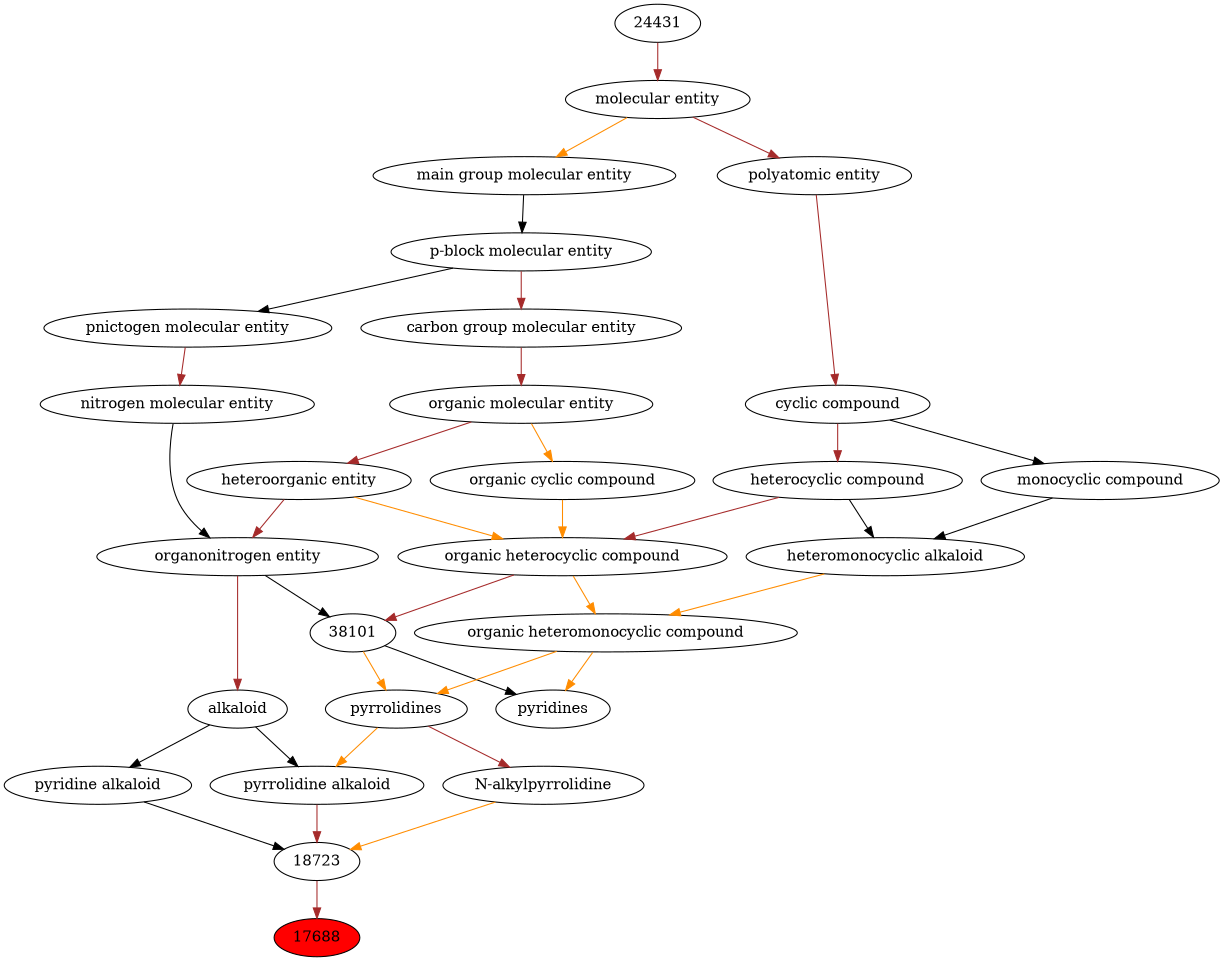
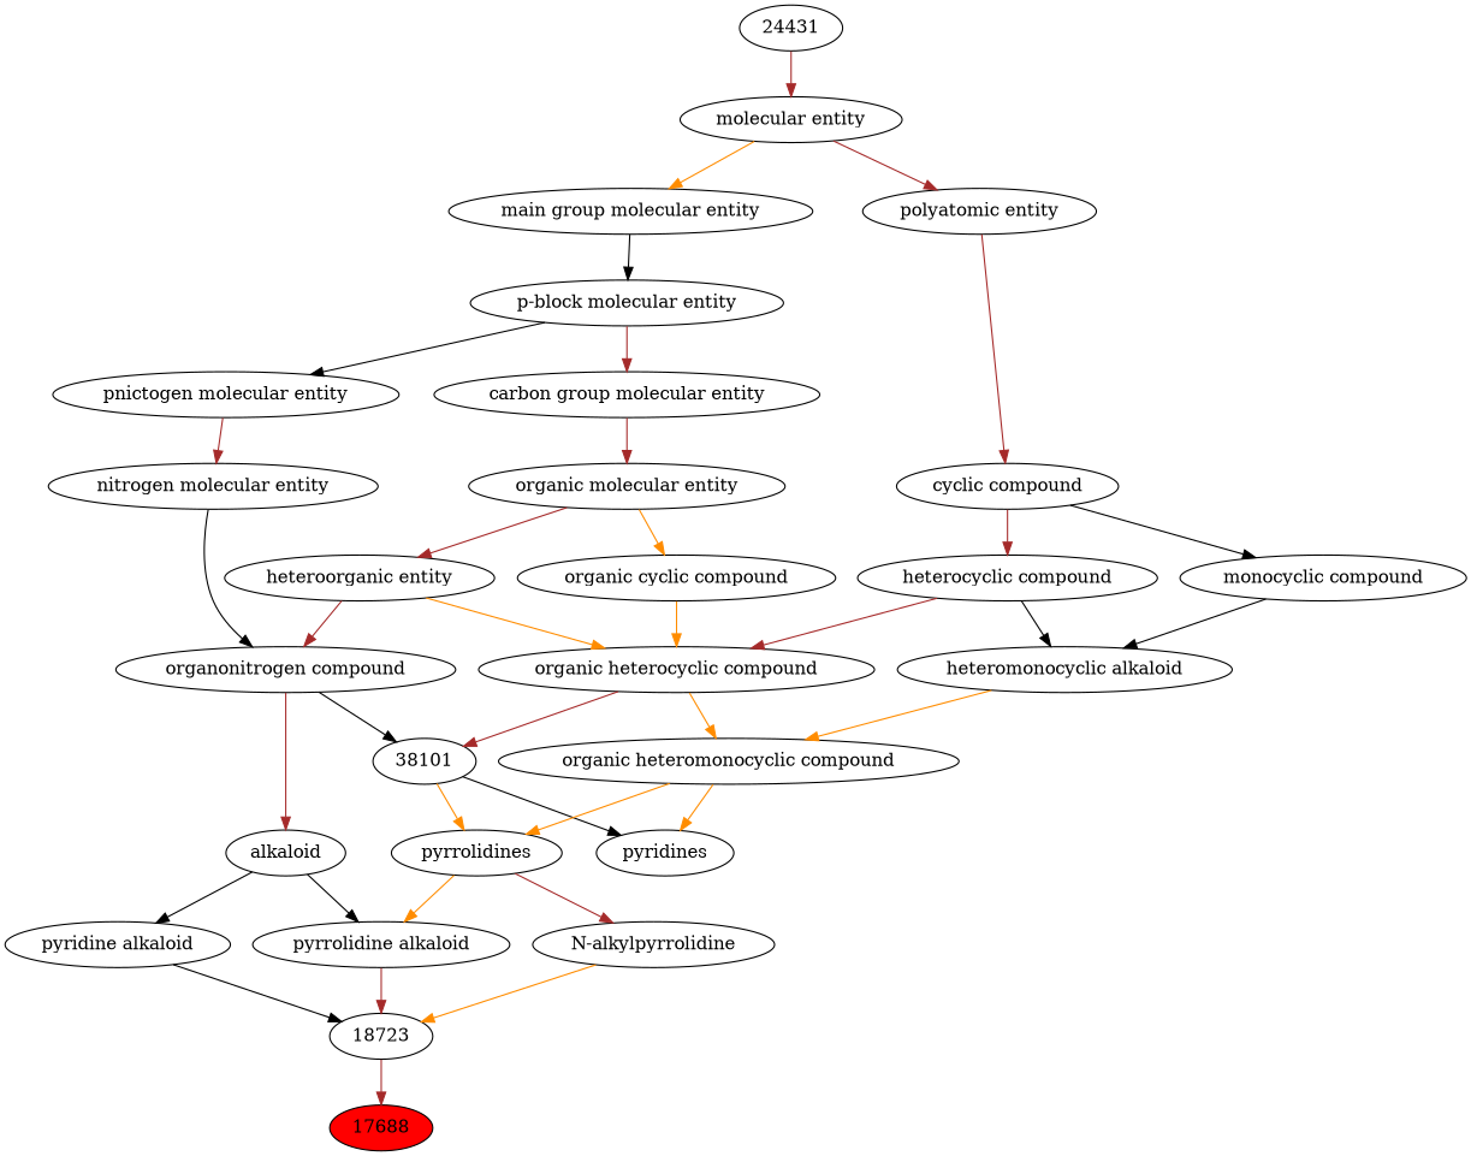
  digraph {
    edge [color=brown]
    n1 [fillcolor=red label=17688 style=filled]
    n2 [label=18723]
    n3 [label="pyridine alkaloid"]
    n4 [label="pyrrolidine alkaloid"]
    n5 [label="N-alkylpyrrolidine"]
    n6 [label=pyridines]
    n7 [label=alkaloid]
    n8 [label=pyrrolidines]
    n9 [label=38101]
    n10 [label="organic heteromonocyclic compound"]
-   n11 [label="organonitrogen entity"]
+   n11 [label="organonitrogen compound"]
    n12 [label="organic heterocyclic compound"]
    n13 [label="heteromonocyclic alkaloid"]
    n14 [label="nitrogen molecular entity"]
    n15 [label="heteroorganic entity"]
    n16 [label="organic cyclic compound"]
    n17 [label="heterocyclic compound"]
    n18 [label="monocyclic compound"]
    n19 [label="pnictogen molecular entity"]
    n20 [label="organic molecular entity"]
    n21 [label="cyclic compound"]
    n22 [label="p-block molecular entity"]
    n23 [label="carbon group molecular entity"]
    n24 [label="polyatomic entity"]
    n25 [label="main group molecular entity"]
    n26 [label="molecular entity"]
    n27 [label=24431]
    n2 -> n1
    n3 -> n2 [color=black]
    n4 -> n2
    n5 -> n2 [color=darkorange]
    n7 -> n3 [color=black]
    n7 -> n4 [color=black]
    n8 -> n4 [color=darkorange]
    n8 -> n5
    n9 -> n6 [color=black]
    n9 -> n8 [color=darkorange]
    n10 -> n6 [color=darkorange]
    n10 -> n8 [color=darkorange]
    n11 -> n7
    n11 -> n9 [color=black]
    n12 -> n9
    n12 -> n10 [color=darkorange]
    n13 -> n10 [color=darkorange]
    n14 -> n11 [color=black]
    n15 -> n11
    n15 -> n12 [color=darkorange]
    n16 -> n12 [color=darkorange]
    n17 -> n12
    n17 -> n13 [color=black]
    n18 -> n13 [color=black]
    n19 -> n14
    n20 -> n15
    n20 -> n16 [color=darkorange]
    n21 -> n17
    n21 -> n18 [color=black]
    n22 -> n19 [color=black]
    n22 -> n23
    n23 -> n20
    n24 -> n21
    n25 -> n22 [color=black]
    n26 -> n24
    n26 -> n25 [color=darkorange]
    n27 -> n26
  }
